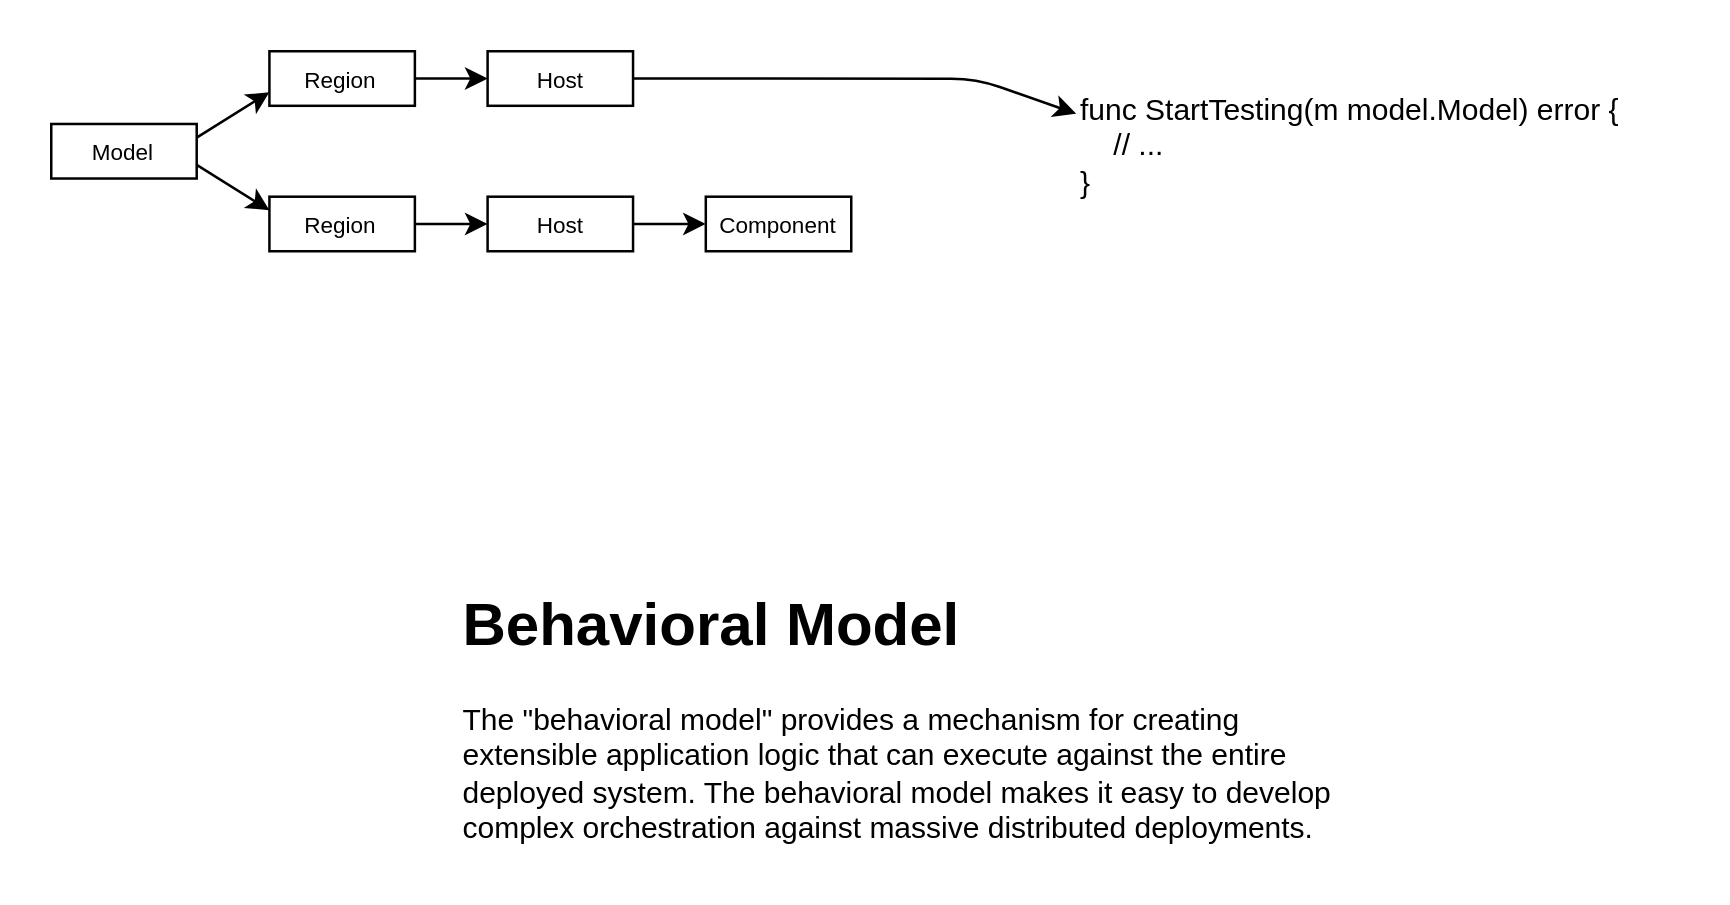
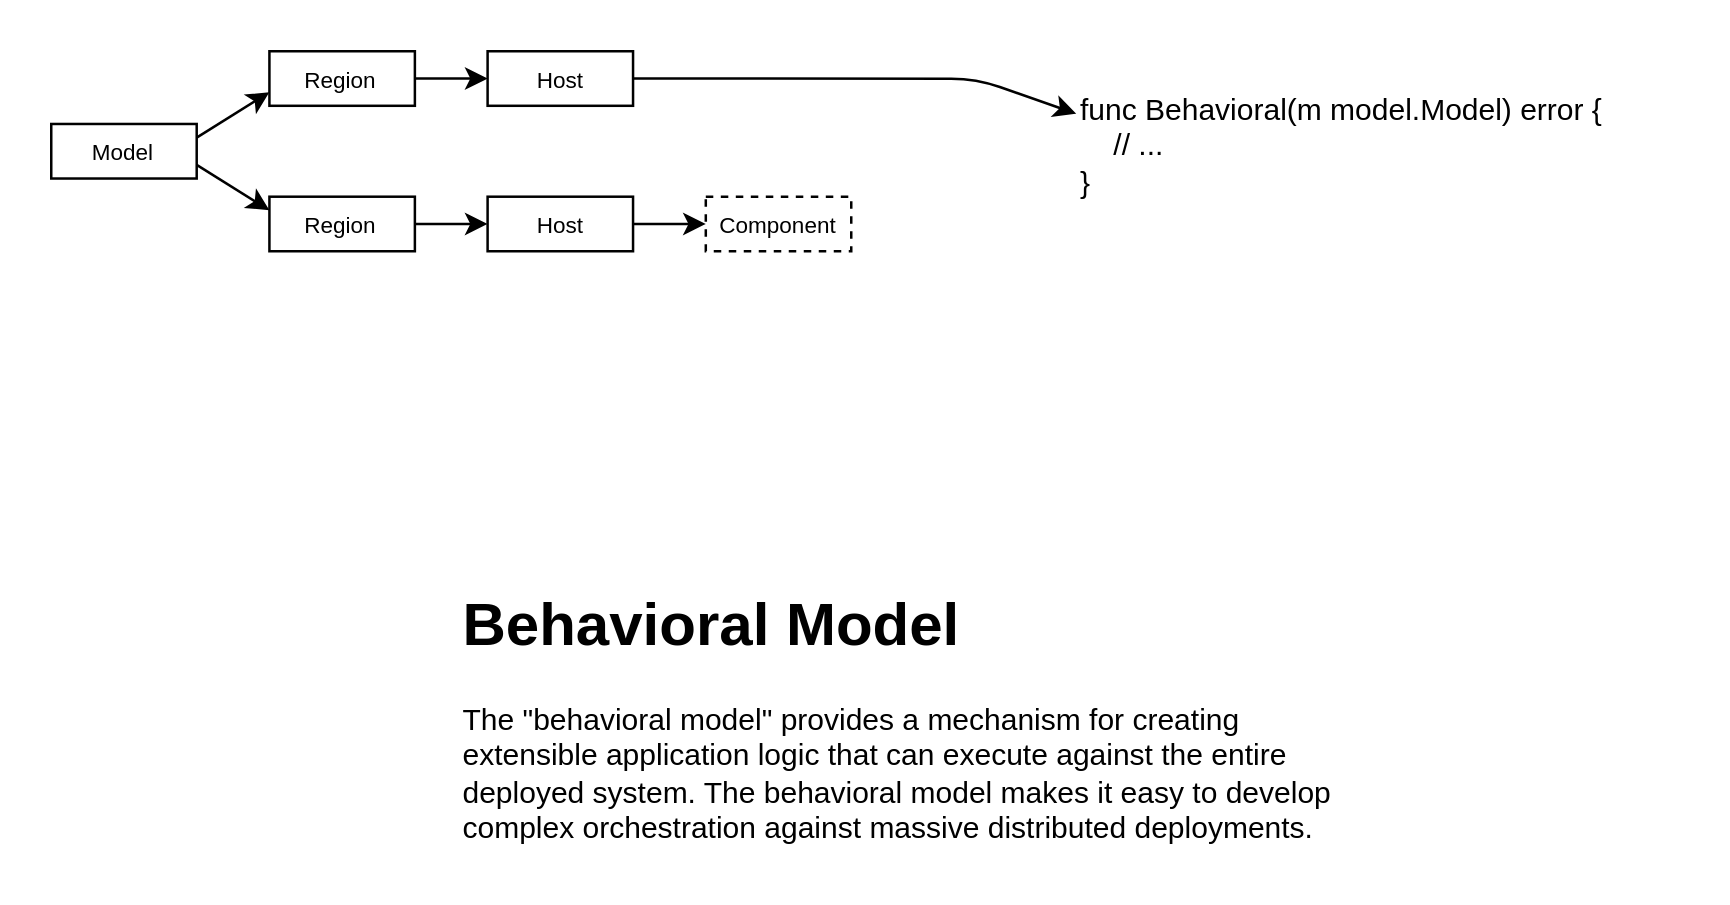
  <mxCell id="0" />
  <mxCell id="1" parent="0" />
  <mxCell id="2" value="&lt;h1&gt;Behavioral Model&lt;/h1&gt;&lt;p&gt;The &quot;behavioral model&quot; provides a mechanism for creating extensible application logic that can execute against the entire deployed system. The behavioral model makes it easy to develop complex orchestration against massive distributed deployments.&lt;/p&gt;" style="text;html=1;strokeColor=none;fillColor=none;spacing=5;spacingTop=-20;whiteSpace=wrap;overflow=hidden;rounded=0;" parent="1" vertex="1"><mxGeometry x="180" y="230" width="360" height="110" as="geometry" /></mxCell>
  <mxCell id="3" value="" style="group" vertex="1" connectable="0" parent="1"><mxGeometry x="20" y="20" width="320" height="80" as="geometry" /></mxCell>
  <mxCell id="4" value="&lt;font style=&quot;font-size: 9px&quot;&gt;Model&lt;/font&gt;" style="rounded=0;whiteSpace=wrap;html=1;" parent="3" vertex="1"><mxGeometry y="29.091" width="58.182" height="21.818" as="geometry" /></mxCell>
  <mxCell id="5" value="&lt;font style=&quot;font-size: 9px&quot;&gt;Region&lt;/font&gt;" style="rounded=0;whiteSpace=wrap;html=1;" parent="3" vertex="1"><mxGeometry x="87.273" width="58.182" height="21.818" as="geometry" /></mxCell>
  <mxCell id="6" value="&lt;font style=&quot;font-size: 9px&quot;&gt;Region&lt;/font&gt;" style="rounded=0;whiteSpace=wrap;html=1;" parent="3" vertex="1"><mxGeometry x="87.273" y="58.182" width="58.182" height="21.818" as="geometry" /></mxCell>
  <mxCell id="7" value="" style="endArrow=classic;html=1;entryX=0;entryY=0.75;entryDx=0;entryDy=0;exitX=1;exitY=0.25;exitDx=0;exitDy=0;" parent="3" source="4" target="5" edge="1"><mxGeometry width="50" height="50" relative="1" as="geometry"><mxPoint x="4.364" y="40" as="sourcePoint" /><mxPoint x="40.727" y="3.636" as="targetPoint" /></mxGeometry></mxCell>
  <mxCell id="8" value="" style="endArrow=classic;html=1;exitX=1;exitY=0.75;exitDx=0;exitDy=0;entryX=0;entryY=0.25;entryDx=0;entryDy=0;" parent="3" source="4" target="6" edge="1"><mxGeometry width="50" height="50" relative="1" as="geometry"><mxPoint x="4.364" y="163.636" as="sourcePoint" /><mxPoint x="40.727" y="127.273" as="targetPoint" /></mxGeometry></mxCell>
  <mxCell id="9" value="&lt;font style=&quot;font-size: 9px&quot;&gt;Host&lt;/font&gt;" style="rounded=0;whiteSpace=wrap;html=1;" parent="3" vertex="1"><mxGeometry x="174.545" width="58.182" height="21.818" as="geometry" /></mxCell>
  <mxCell id="10" value="&lt;font style=&quot;font-size: 9px&quot;&gt;Host&lt;/font&gt;" style="rounded=0;whiteSpace=wrap;html=1;" parent="3" vertex="1"><mxGeometry x="174.545" y="58.182" width="58.182" height="21.818" as="geometry" /></mxCell>
- <mxCell id="11" value="&lt;font style=&quot;font-size: 9px&quot;&gt;Component&lt;/font&gt;" style="rounded=0;whiteSpace=wrap;html=1;" parent="3" vertex="1"><mxGeometry x="261.818" y="58.182" width="58.182" height="21.818" as="geometry" /></mxCell>
+ <mxCell id="11" value="&lt;font style=&quot;font-size: 9px&quot;&gt;Component&lt;/font&gt;" style="rounded=0;whiteSpace=wrap;html=1;dashed=1;" parent="3" vertex="1"><mxGeometry x="261.818" y="58.182" width="58.182" height="21.818" as="geometry" /></mxCell>
  <mxCell id="12" value="" style="endArrow=classic;html=1;exitX=1;exitY=0.5;exitDx=0;exitDy=0;" parent="3" source="10" target="11" edge="1"><mxGeometry width="50" height="50" relative="1" as="geometry"><mxPoint x="237.091" y="170.909" as="sourcePoint" /><mxPoint x="273.455" y="134.545" as="targetPoint" /></mxGeometry></mxCell>
  <mxCell id="13" value="" style="endArrow=classic;html=1;exitX=1;exitY=0.5;exitDx=0;exitDy=0;entryX=0;entryY=0.5;entryDx=0;entryDy=0;" parent="3" source="6" target="10" edge="1"><mxGeometry width="50" height="50" relative="1" as="geometry"><mxPoint x="135.273" y="185.455" as="sourcePoint" /><mxPoint x="171.636" y="149.091" as="targetPoint" /></mxGeometry></mxCell>
  <mxCell id="14" value="" style="endArrow=classic;html=1;exitX=1;exitY=0.5;exitDx=0;exitDy=0;entryX=0;entryY=0.5;entryDx=0;entryDy=0;" parent="3" source="5" target="9" edge="1"><mxGeometry width="50" height="50" relative="1" as="geometry"><mxPoint x="106.182" y="83.636" as="sourcePoint" /><mxPoint x="142.545" y="47.273" as="targetPoint" /></mxGeometry></mxCell>
- <mxCell id="15" value="func StartTesting(m model.Model) error {&lt;br&gt;&amp;nbsp; &amp;nbsp; // ...&lt;br&gt;}" style="text;html=1;strokeColor=none;fillColor=none;align=left;verticalAlign=top;rounded=0;labelPosition=center;verticalLabelPosition=middle;" vertex="1" parent="1"><mxGeometry x="430" y="30" width="240" height="60" as="geometry" /></mxCell>
+ <mxCell id="15" value="func Behavioral(m model.Model) error {&lt;br&gt;&amp;nbsp; &amp;nbsp; // ...&lt;br&gt;}" style="text;html=1;strokeColor=none;fillColor=none;align=left;verticalAlign=top;rounded=0;labelPosition=center;verticalLabelPosition=middle;" vertex="1" parent="1"><mxGeometry x="430" y="30" width="240" height="60" as="geometry" /></mxCell>
  <mxCell id="16" value="" style="endArrow=classic;html=1;exitX=1;exitY=0.5;exitDx=0;exitDy=0;entryX=0;entryY=0.25;entryDx=0;entryDy=0;" edge="1" parent="1" source="9" target="15"><mxGeometry width="50" height="50" relative="1" as="geometry"><mxPoint x="320" y="10" as="sourcePoint" /><mxPoint x="370" y="-40" as="targetPoint" /><Array as="points"><mxPoint x="390" y="31" /></Array></mxGeometry></mxCell>
